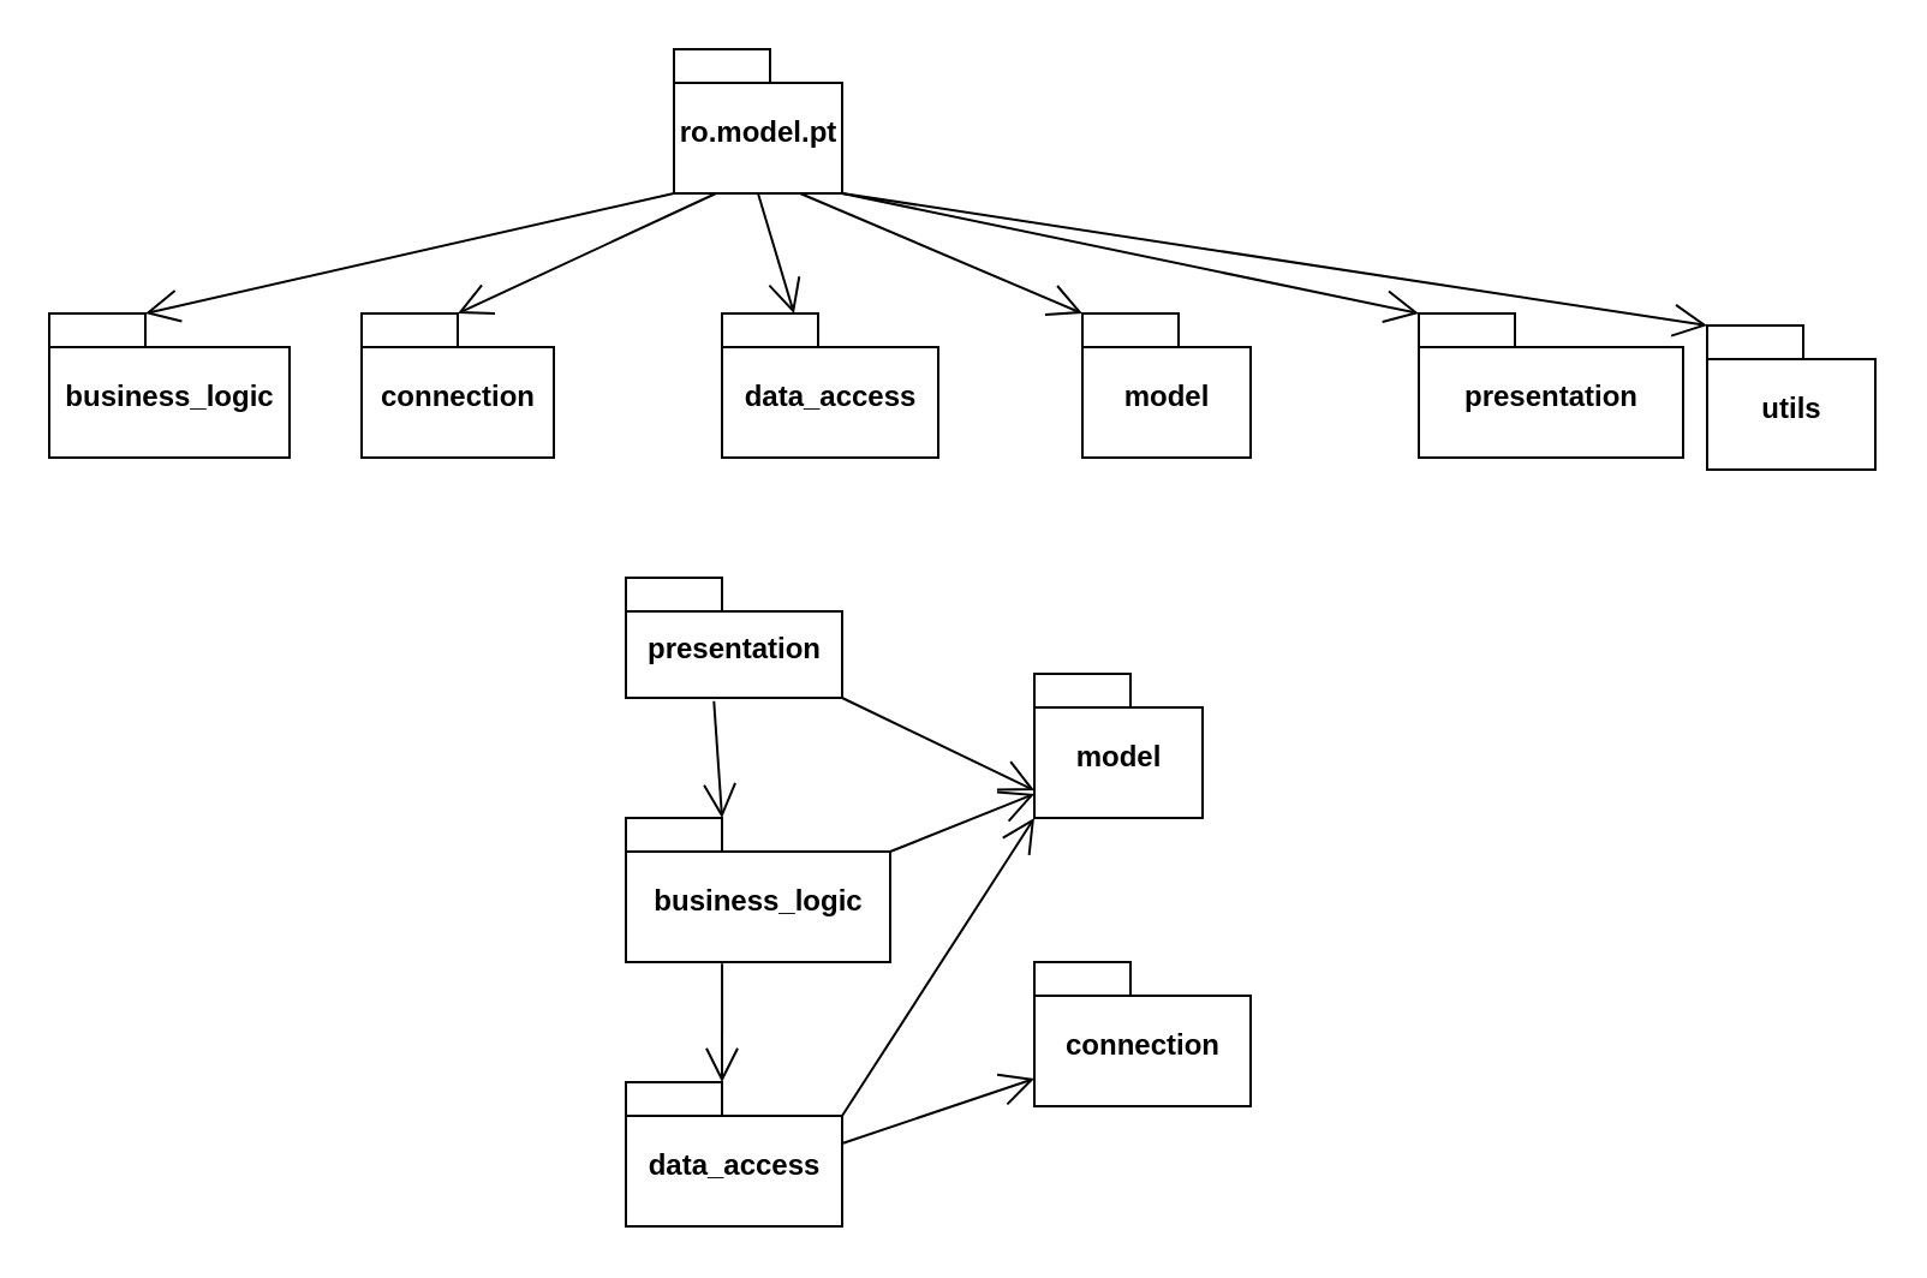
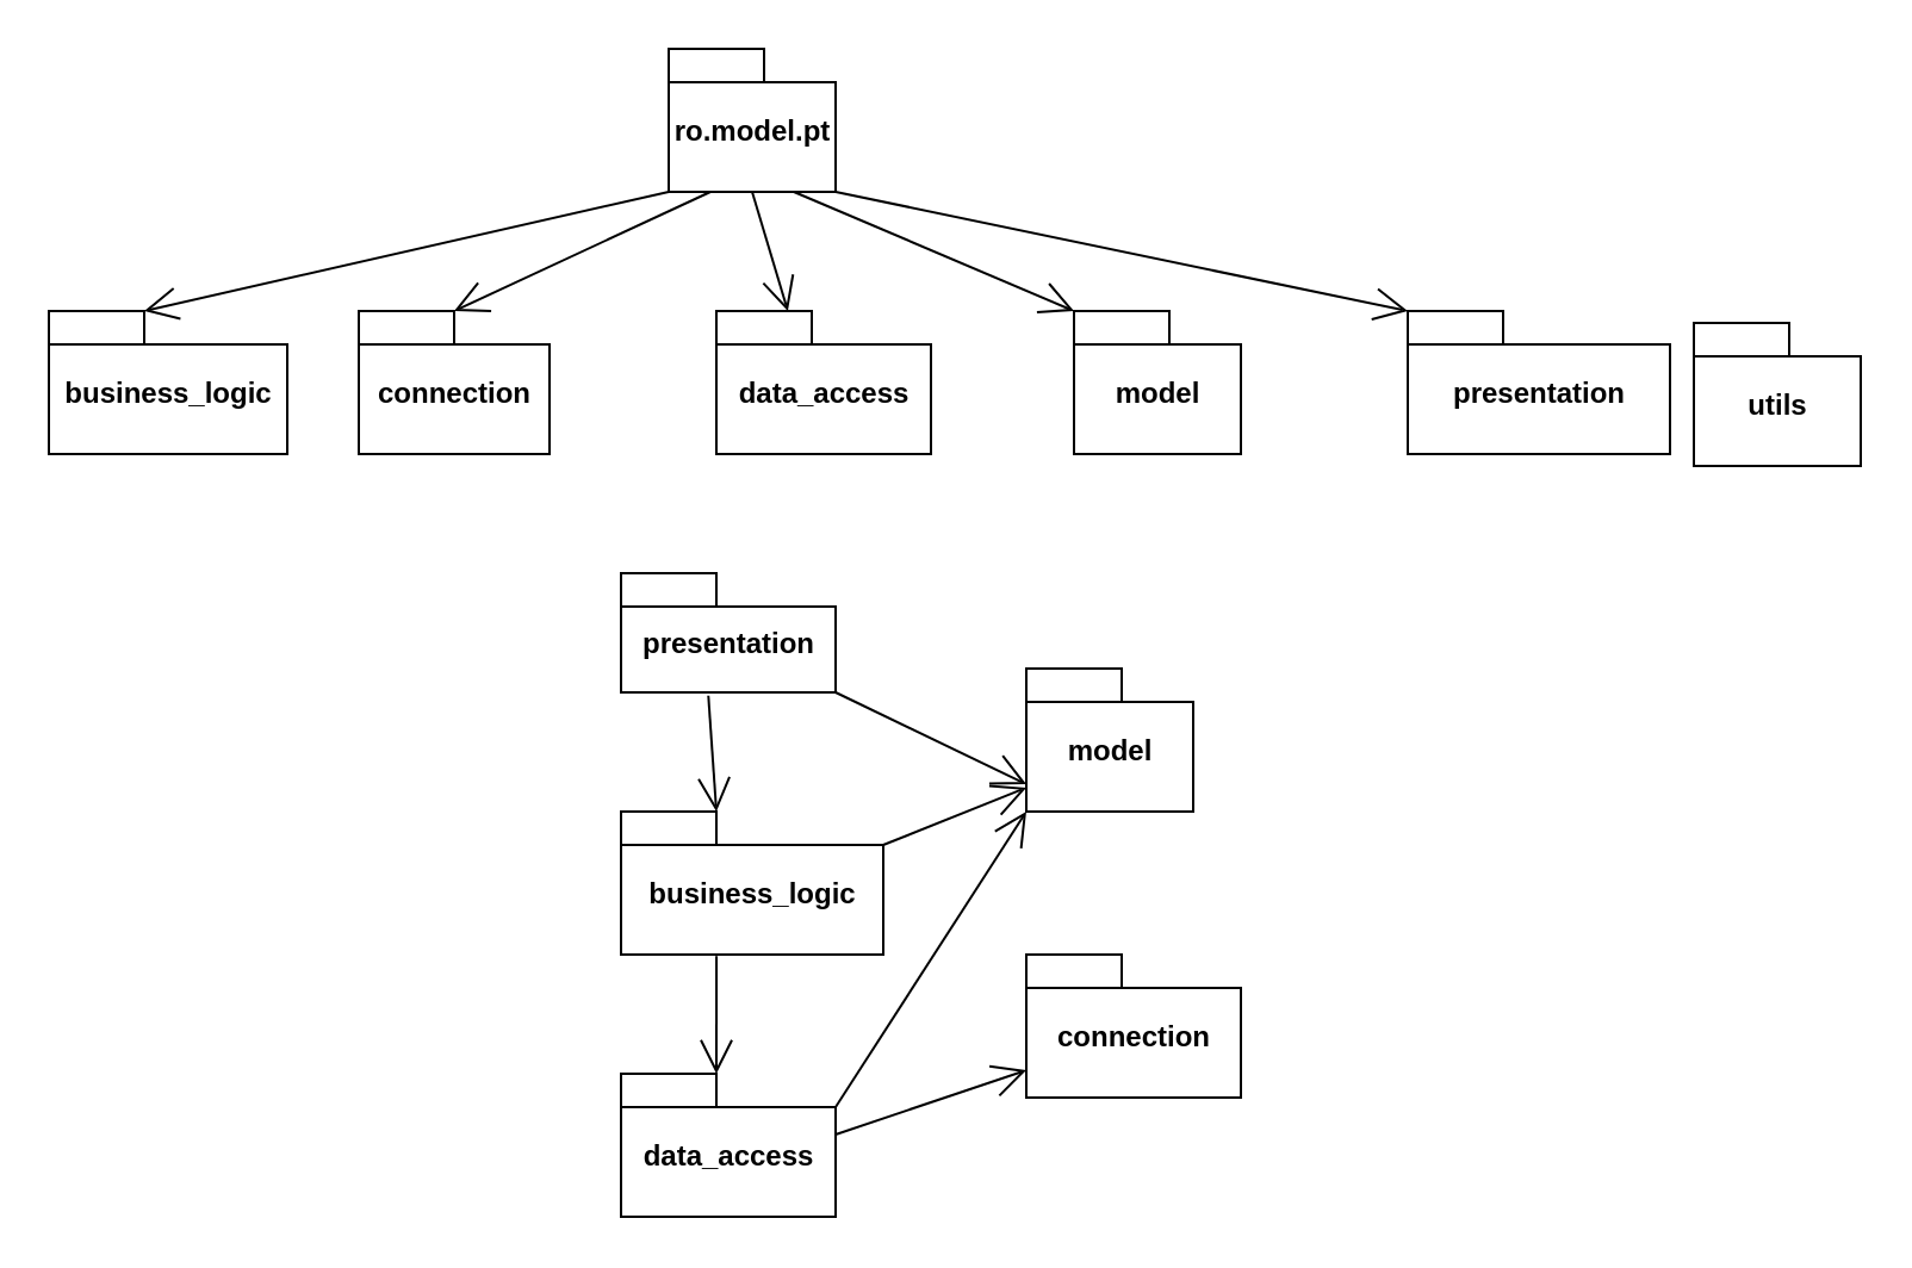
  <mxCell id="0" />
  <mxCell id="1" parent="0" />
  <mxCell id="2" value="ro.model.pt" style="shape=folder;fontStyle=1;spacingTop=10;tabWidth=40;tabHeight=14;tabPosition=left;html=1;" vertex="1" parent="1"><mxGeometry x="280" y="20" width="70" height="60" as="geometry" /></mxCell>
  <mxCell id="3" value="business_logic" style="shape=folder;fontStyle=1;spacingTop=10;tabWidth=40;tabHeight=14;tabPosition=left;html=1;" vertex="1" parent="1"><mxGeometry x="20" y="130" width="100" height="60" as="geometry" /></mxCell>
  <mxCell id="4" value="connection" style="shape=folder;fontStyle=1;spacingTop=10;tabWidth=40;tabHeight=14;tabPosition=left;html=1;" vertex="1" parent="1"><mxGeometry x="150" y="130" width="80" height="60" as="geometry" /></mxCell>
  <mxCell id="5" value="data_access" style="shape=folder;fontStyle=1;spacingTop=10;tabWidth=40;tabHeight=14;tabPosition=left;html=1;" vertex="1" parent="1"><mxGeometry x="300" y="130" width="90" height="60" as="geometry" /></mxCell>
  <mxCell id="6" value="model" style="shape=folder;fontStyle=1;spacingTop=10;tabWidth=40;tabHeight=14;tabPosition=left;html=1;" vertex="1" parent="1"><mxGeometry x="450" y="130" width="70" height="60" as="geometry" /></mxCell>
  <mxCell id="7" value="presentation" style="shape=folder;fontStyle=1;spacingTop=10;tabWidth=40;tabHeight=14;tabPosition=left;html=1;" vertex="1" parent="1"><mxGeometry x="590" y="130" width="110" height="60" as="geometry" /></mxCell>
  <mxCell id="8" value="utils" style="shape=folder;fontStyle=1;spacingTop=10;tabWidth=40;tabHeight=14;tabPosition=left;html=1;" vertex="1" parent="1"><mxGeometry x="710" y="135" width="70" height="60" as="geometry" /></mxCell>
  <mxCell id="9" value="" style="endArrow=open;endFill=1;endSize=12;html=1;rounded=0;exitX=0.5;exitY=1;exitDx=0;exitDy=0;exitPerimeter=0;entryX=0.333;entryY=0;entryDx=0;entryDy=0;entryPerimeter=0;" edge="1" parent="1" source="2" target="5"><mxGeometry width="160" relative="1" as="geometry"><mxPoint x="300" y="90" as="sourcePoint" /><mxPoint x="460" y="90" as="targetPoint" /></mxGeometry></mxCell>
  <mxCell id="10" value="" style="endArrow=open;endFill=1;endSize=12;html=1;rounded=0;exitX=0.75;exitY=1;exitDx=0;exitDy=0;exitPerimeter=0;entryX=0;entryY=0;entryDx=0;entryDy=0;entryPerimeter=0;" edge="1" parent="1" source="2" target="6"><mxGeometry width="160" relative="1" as="geometry"><mxPoint x="300" y="90" as="sourcePoint" /><mxPoint x="460" y="90" as="targetPoint" /></mxGeometry></mxCell>
  <mxCell id="11" value="" style="endArrow=open;endFill=1;endSize=12;html=1;rounded=0;entryX=0;entryY=0;entryDx=0;entryDy=0;entryPerimeter=0;exitX=0;exitY=0;exitDx=70;exitDy=60;exitPerimeter=0;" edge="1" parent="1" source="2" target="7"><mxGeometry width="160" relative="1" as="geometry"><mxPoint x="300" y="90" as="sourcePoint" /><mxPoint x="460" y="90" as="targetPoint" /></mxGeometry></mxCell>
- <mxCell id="12" value="" style="endArrow=open;endFill=1;endSize=12;html=1;rounded=0;entryX=0;entryY=0;entryDx=0;entryDy=0;entryPerimeter=0;exitX=0;exitY=0;exitDx=70;exitDy=60;exitPerimeter=0;" edge="1" parent="1" source="2" target="8"><mxGeometry width="160" relative="1" as="geometry"><mxPoint x="300" y="90" as="sourcePoint" /><mxPoint x="460" y="90" as="targetPoint" /></mxGeometry></mxCell>
  <mxCell id="13" value="" style="endArrow=open;endFill=1;endSize=12;html=1;rounded=0;exitX=0.25;exitY=1;exitDx=0;exitDy=0;exitPerimeter=0;entryX=0;entryY=0;entryDx=40;entryDy=0;entryPerimeter=0;" edge="1" parent="1" source="2" target="4"><mxGeometry width="160" relative="1" as="geometry"><mxPoint x="300" y="90" as="sourcePoint" /><mxPoint x="460" y="90" as="targetPoint" /></mxGeometry></mxCell>
  <mxCell id="14" value="" style="endArrow=open;endFill=1;endSize=12;html=1;rounded=0;exitX=0;exitY=0;exitDx=0;exitDy=60;exitPerimeter=0;entryX=0;entryY=0;entryDx=40;entryDy=0;entryPerimeter=0;" edge="1" parent="1" source="2" target="3"><mxGeometry width="160" relative="1" as="geometry"><mxPoint x="300" y="90" as="sourcePoint" /><mxPoint x="460" y="90" as="targetPoint" /></mxGeometry></mxCell>
  <mxCell id="15" value="presentation" style="shape=folder;fontStyle=1;spacingTop=10;tabWidth=40;tabHeight=14;tabPosition=left;html=1;" vertex="1" parent="1"><mxGeometry x="260" y="240" width="90" height="50" as="geometry" /></mxCell>
  <mxCell id="16" value="data_access" style="shape=folder;fontStyle=1;spacingTop=10;tabWidth=40;tabHeight=14;tabPosition=left;html=1;" vertex="1" parent="1"><mxGeometry x="260" y="450" width="90" height="60" as="geometry" /></mxCell>
  <mxCell id="17" value="business_logic" style="shape=folder;fontStyle=1;spacingTop=10;tabWidth=40;tabHeight=14;tabPosition=left;html=1;" vertex="1" parent="1"><mxGeometry x="260" y="340" width="110" height="60" as="geometry" /></mxCell>
  <mxCell id="18" value="connection" style="shape=folder;fontStyle=1;spacingTop=10;tabWidth=40;tabHeight=14;tabPosition=left;html=1;" vertex="1" parent="1"><mxGeometry x="430" y="400" width="90" height="60" as="geometry" /></mxCell>
  <mxCell id="19" value="model" style="shape=folder;fontStyle=1;spacingTop=10;tabWidth=40;tabHeight=14;tabPosition=left;html=1;" vertex="1" parent="1"><mxGeometry x="430" y="280" width="70" height="60" as="geometry" /></mxCell>
  <mxCell id="20" value="" style="endArrow=open;endFill=1;endSize=12;html=1;rounded=0;exitX=0.407;exitY=1.027;exitDx=0;exitDy=0;exitPerimeter=0;entryX=0;entryY=0;entryDx=40;entryDy=0;entryPerimeter=0;" edge="1" parent="1" source="15" target="17"><mxGeometry width="160" relative="1" as="geometry"><mxPoint x="260" y="330" as="sourcePoint" /><mxPoint x="420" y="330" as="targetPoint" /></mxGeometry></mxCell>
  <mxCell id="21" value="" style="endArrow=open;endFill=1;endSize=12;html=1;rounded=0;entryX=0;entryY=0;entryDx=40;entryDy=0;entryPerimeter=0;exitX=0.364;exitY=1.011;exitDx=0;exitDy=0;exitPerimeter=0;" edge="1" parent="1" source="17" target="16"><mxGeometry width="160" relative="1" as="geometry"><mxPoint x="260" y="330" as="sourcePoint" /><mxPoint x="420" y="330" as="targetPoint" /></mxGeometry></mxCell>
  <mxCell id="22" value="" style="endArrow=open;endFill=1;endSize=12;html=1;rounded=0;entryX=0;entryY=0;entryDx=0;entryDy=48.5;entryPerimeter=0;exitX=0;exitY=0;exitDx=90;exitDy=50;exitPerimeter=0;" edge="1" parent="1" source="15" target="19"><mxGeometry width="160" relative="1" as="geometry"><mxPoint x="260" y="330" as="sourcePoint" /><mxPoint x="420" y="330" as="targetPoint" /></mxGeometry></mxCell>
  <mxCell id="23" value="" style="endArrow=open;endFill=1;endSize=12;html=1;rounded=0;exitX=0;exitY=0;exitDx=110;exitDy=14;exitPerimeter=0;" edge="1" parent="1" source="17"><mxGeometry width="160" relative="1" as="geometry"><mxPoint x="260" y="330" as="sourcePoint" /><mxPoint x="430" y="330" as="targetPoint" /></mxGeometry></mxCell>
  <mxCell id="24" value="" style="endArrow=open;endFill=1;endSize=12;html=1;rounded=0;entryX=0;entryY=0;entryDx=0;entryDy=60;entryPerimeter=0;exitX=0;exitY=0;exitDx=90;exitDy=14;exitPerimeter=0;" edge="1" parent="1" source="16" target="19"><mxGeometry width="160" relative="1" as="geometry"><mxPoint x="260" y="330" as="sourcePoint" /><mxPoint x="420" y="330" as="targetPoint" /></mxGeometry></mxCell>
  <mxCell id="25" value="" style="endArrow=open;endFill=1;endSize=12;html=1;rounded=0;entryX=0;entryY=0;entryDx=0;entryDy=48.5;entryPerimeter=0;exitX=0;exitY=0;exitDx=90;exitDy=25.5;exitPerimeter=0;" edge="1" parent="1" source="16" target="18"><mxGeometry width="160" relative="1" as="geometry"><mxPoint x="260" y="330" as="sourcePoint" /><mxPoint x="420" y="330" as="targetPoint" /></mxGeometry></mxCell>
